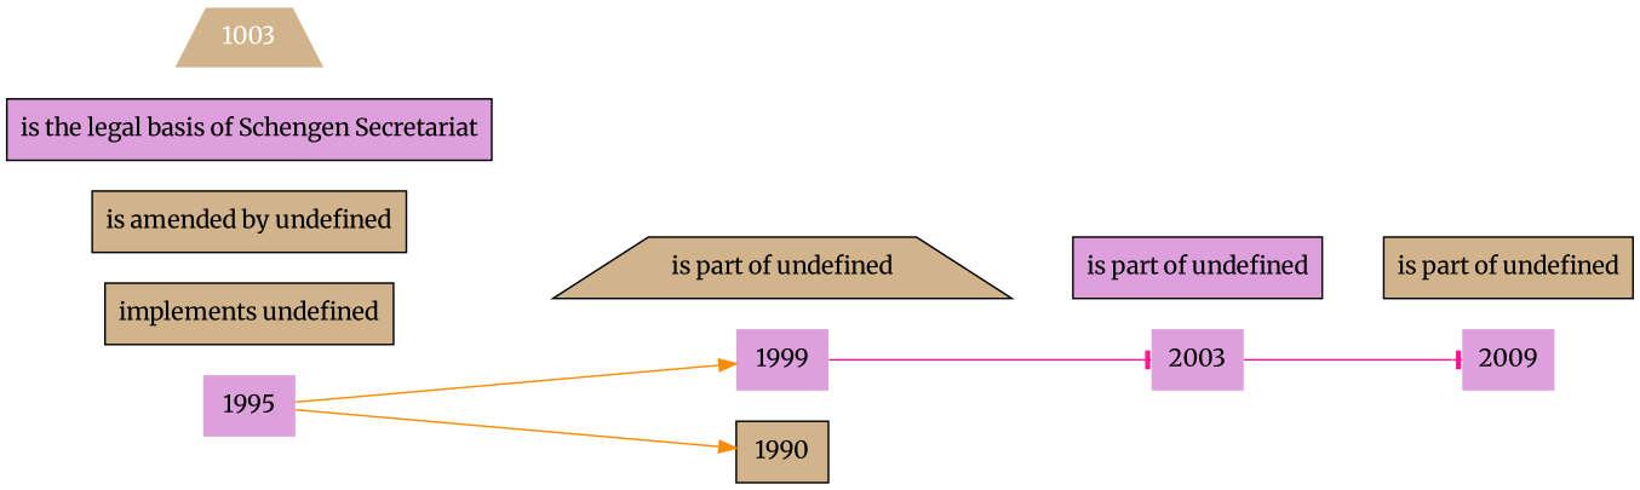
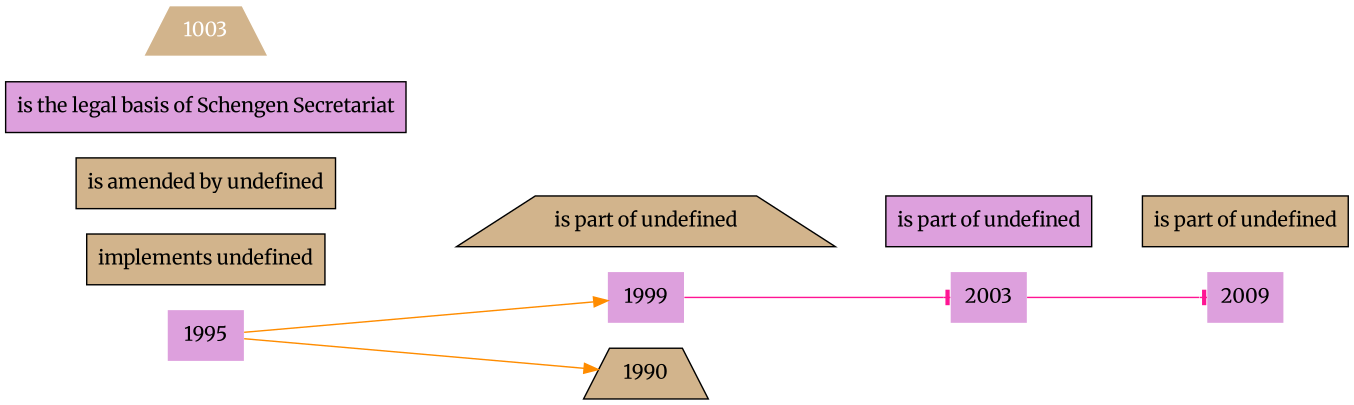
  digraph {
    fontname=Merriweather
    rankdir=LR
    node [fillcolor=plum fontname=Merriweather shape=box style=filled]
    edge [arrowhead=normal color=darkorange fontname=Merriweather]
    1995 [shape=plaintext]
    n2 [fillcolor=tan label="implements undefined"]
    n3 [fillcolor=tan label="is amended by undefined"]
    n4 [label="is the legal basis of Schengen Secretariat"]
    1999 [shape=plaintext]
    n6 [fillcolor=tan label="is part of undefined" shape=trapezium]
    2003 [shape=plaintext]
    n8 [label="is part of undefined"]
    2009 [shape=plaintext]
    n10 [fillcolor=tan label="is part of undefined"]
-   1990 [fillcolor=tan]
+   1990 [fillcolor=tan shape=trapezium]
    1003 [color=white fillcolor=tan fontcolor=white shape=trapezium]
    subgraph sub_1 {
      rank=same
      1995
      n2
      n3
      n4
    }
    subgraph sub_2 {
      rank=same
      1999
      n6
    }
    subgraph sub_3 {
      rank=same
      2003
      n8
    }
    subgraph sub_4 {
      rank=same
      2009
      n10
    }
    1995 -> 1999
    1995 -> 1990
    1999 -> 2003 [arrowhead=tee color=deeppink]
    2003 -> 2009 [arrowhead=tee color=deeppink]
  }
